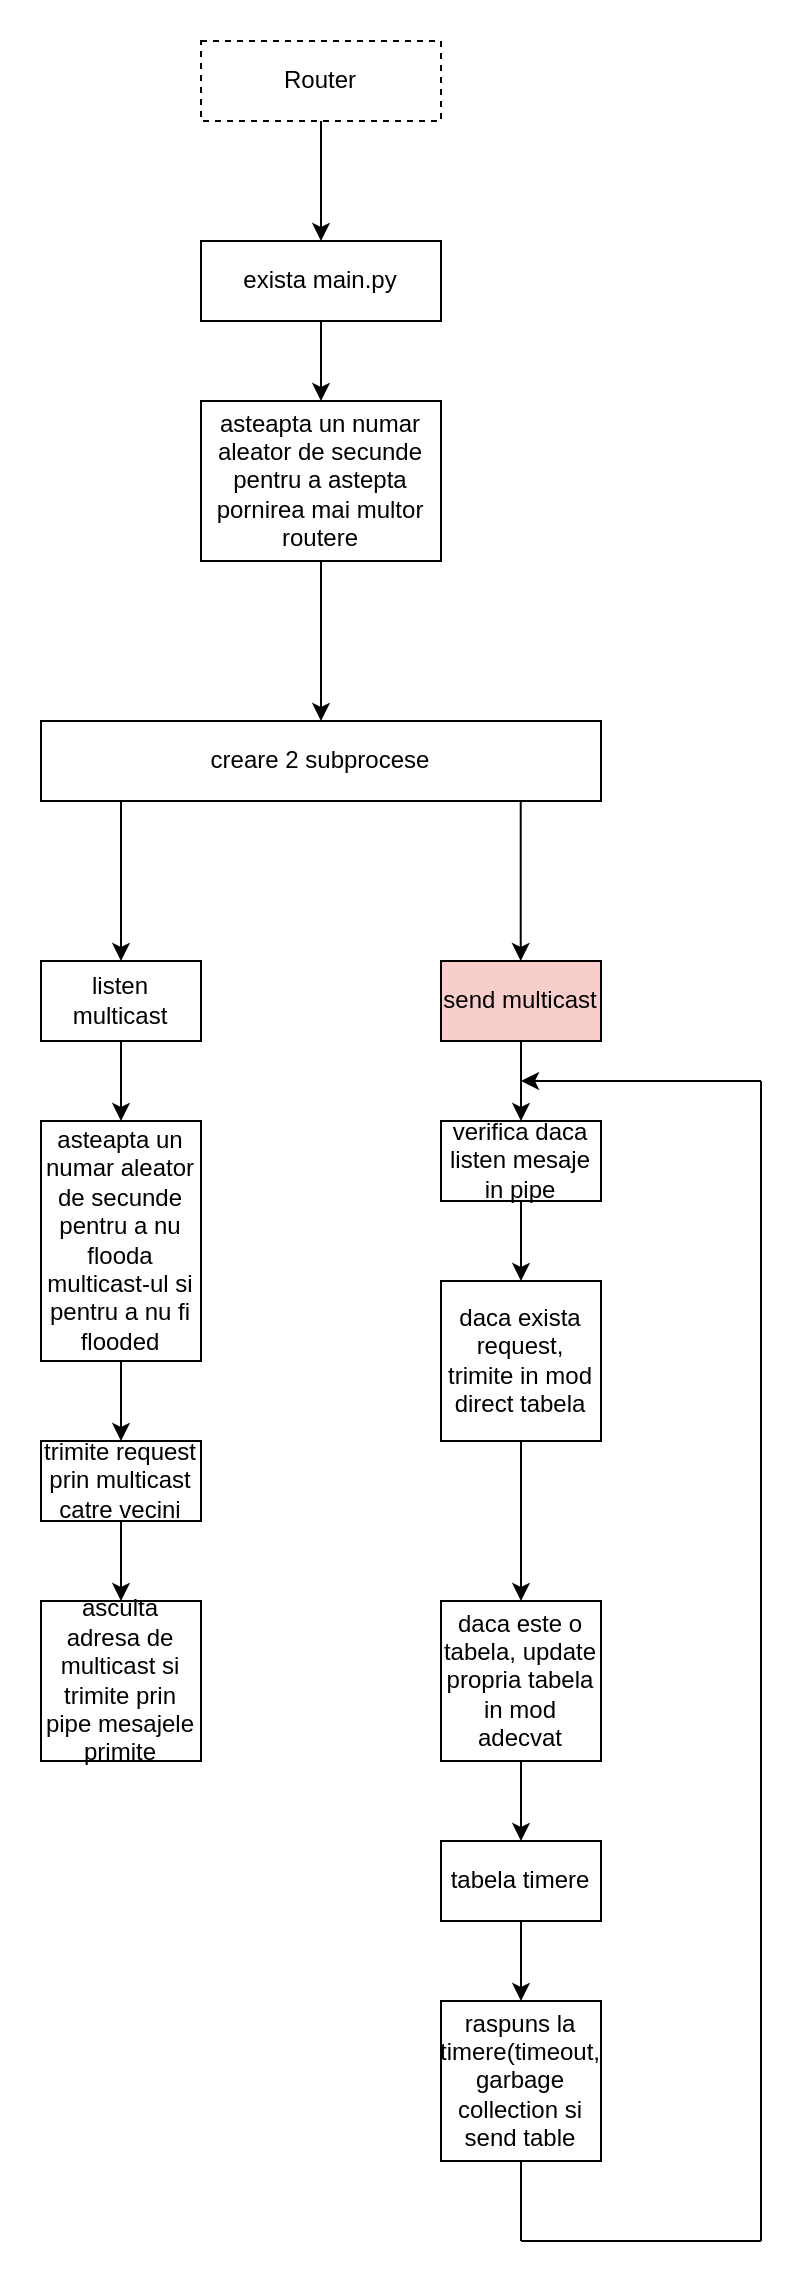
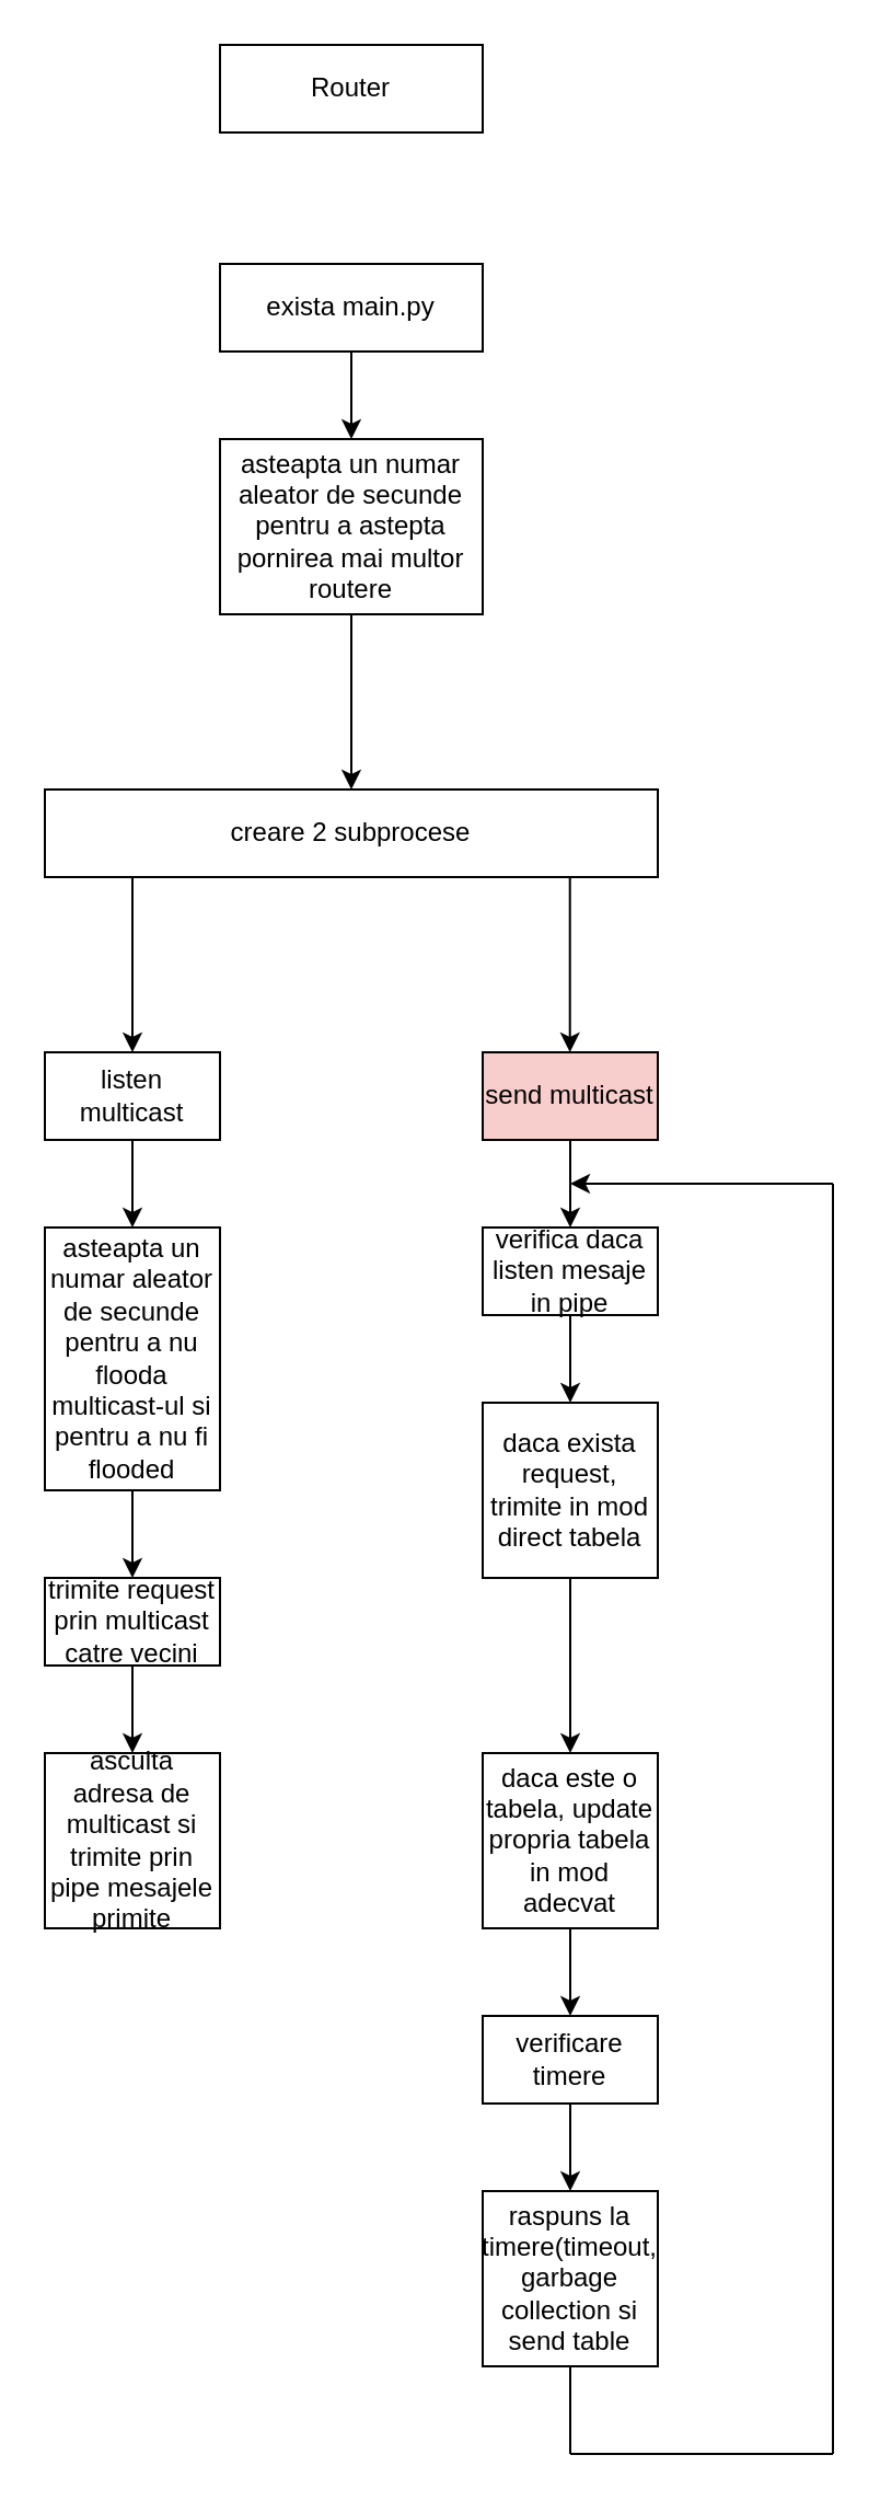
  <mxCell id="0" />
  <mxCell id="1" parent="0" />
- <mxCell id="2" value="Router" style="rounded=0;whiteSpace=wrap;html=1;dashed=1;" vertex="1" parent="1"><mxGeometry x="100" y="20" width="120" height="40" as="geometry" /></mxCell>
+ <mxCell id="2" value="Router" style="rounded=0;whiteSpace=wrap;html=1;" vertex="1" parent="1"><mxGeometry x="100" y="20" width="120" height="40" as="geometry" /></mxCell>
  <mxCell id="3" value="creare 2 subprocese" style="rounded=0;whiteSpace=wrap;html=1;" vertex="1" parent="1"><mxGeometry x="20" y="360" width="280" height="40" as="geometry" /></mxCell>
  <mxCell id="4" value="" style="endArrow=classic;html=1;rounded=0;exitX=0.25;exitY=1;exitDx=0;exitDy=0;" edge="1" parent="1"><mxGeometry width="50" height="50" relative="1" as="geometry"><mxPoint x="60" y="400" as="sourcePoint" /><mxPoint x="60" y="480" as="targetPoint" /></mxGeometry></mxCell>
  <mxCell id="5" value="" style="endArrow=classic;html=1;rounded=0;exitX=0.75;exitY=1;exitDx=0;exitDy=0;" edge="1" parent="1"><mxGeometry width="50" height="50" relative="1" as="geometry"><mxPoint x="259.86" y="400" as="sourcePoint" /><mxPoint x="259.86" y="480" as="targetPoint" /></mxGeometry></mxCell>
  <mxCell id="6" value="listen multicast" style="rounded=0;whiteSpace=wrap;html=1;" vertex="1" parent="1"><mxGeometry x="20" y="480" width="80" height="40" as="geometry" /></mxCell>
  <mxCell id="7" value="send multicast" style="rounded=0;whiteSpace=wrap;html=1;fillColor=#f8cecc;" vertex="1" parent="1"><mxGeometry x="220" y="480" width="80" height="40" as="geometry" /></mxCell>
  <mxCell id="8" value="" style="endArrow=classic;html=1;rounded=0;exitX=0.5;exitY=1;exitDx=0;exitDy=0;" edge="1" parent="1" source="6"><mxGeometry width="50" height="50" relative="1" as="geometry"><mxPoint x="140" y="470" as="sourcePoint" /><mxPoint x="60" y="560" as="targetPoint" /></mxGeometry></mxCell>
  <mxCell id="9" value="asteapta un numar aleator de secunde pentru a nu flooda multicast-ul si pentru a nu fi flooded" style="rounded=0;whiteSpace=wrap;html=1;" vertex="1" parent="1"><mxGeometry x="20" y="560" width="80" height="120" as="geometry" /></mxCell>
  <mxCell id="10" value="" style="endArrow=classic;html=1;rounded=0;exitX=0.5;exitY=1;exitDx=0;exitDy=0;" edge="1" parent="1" source="9"><mxGeometry width="50" height="50" relative="1" as="geometry"><mxPoint x="130" y="540" as="sourcePoint" /><mxPoint x="60" y="720" as="targetPoint" /></mxGeometry></mxCell>
  <mxCell id="11" value="trimite request prin multicast catre vecini" style="rounded=0;whiteSpace=wrap;html=1;" vertex="1" parent="1"><mxGeometry x="20" y="720" width="80" height="40" as="geometry" /></mxCell>
  <mxCell id="12" value="" style="endArrow=classic;html=1;rounded=0;exitX=0.5;exitY=1;exitDx=0;exitDy=0;" edge="1" parent="1" source="11"><mxGeometry width="50" height="50" relative="1" as="geometry"><mxPoint x="130" y="600" as="sourcePoint" /><mxPoint x="60" y="800" as="targetPoint" /></mxGeometry></mxCell>
  <mxCell id="13" value="asculta adresa de multicast si trimite prin pipe mesajele primite" style="rounded=0;whiteSpace=wrap;html=1;" vertex="1" parent="1"><mxGeometry x="20" y="800" width="80" height="80" as="geometry" /></mxCell>
  <mxCell id="14" value="" style="endArrow=classic;html=1;rounded=0;exitX=0.5;exitY=1;exitDx=0;exitDy=0;" edge="1" parent="1" source="7"><mxGeometry width="50" height="50" relative="1" as="geometry"><mxPoint x="100" y="720" as="sourcePoint" /><mxPoint x="260" y="560" as="targetPoint" /></mxGeometry></mxCell>
  <mxCell id="15" value="verifica daca listen mesaje in pipe" style="rounded=0;whiteSpace=wrap;html=1;" vertex="1" parent="1"><mxGeometry x="220" y="560" width="80" height="40" as="geometry" /></mxCell>
  <mxCell id="16" value="" style="endArrow=classic;html=1;rounded=0;exitX=0.5;exitY=1;exitDx=0;exitDy=0;" edge="1" parent="1" source="15"><mxGeometry width="50" height="50" relative="1" as="geometry"><mxPoint x="180" y="680" as="sourcePoint" /><mxPoint x="260" y="640" as="targetPoint" /></mxGeometry></mxCell>
  <mxCell id="17" value="daca exista request, trimite in mod direct tabela" style="rounded=0;whiteSpace=wrap;html=1;" vertex="1" parent="1"><mxGeometry x="220" y="640" width="80" height="80" as="geometry" /></mxCell>
  <mxCell id="18" value="" style="endArrow=classic;html=1;rounded=0;exitX=0.5;exitY=1;exitDx=0;exitDy=0;" edge="1" parent="1" source="17"><mxGeometry width="50" height="50" relative="1" as="geometry"><mxPoint x="250" y="760" as="sourcePoint" /><mxPoint x="260" y="800" as="targetPoint" /></mxGeometry></mxCell>
  <mxCell id="19" value="daca este o tabela, update propria tabela in mod adecvat" style="rounded=0;whiteSpace=wrap;html=1;" vertex="1" parent="1"><mxGeometry x="220" y="800" width="80" height="80" as="geometry" /></mxCell>
- <mxCell id="20" value="tabela timere" style="rounded=0;whiteSpace=wrap;html=1;" vertex="1" parent="1"><mxGeometry x="220" y="920" width="80" height="40" as="geometry" /></mxCell>
+ <mxCell id="20" value="verificare timere" style="rounded=0;whiteSpace=wrap;html=1;" vertex="1" parent="1"><mxGeometry x="220" y="920" width="80" height="40" as="geometry" /></mxCell>
  <mxCell id="21" value="raspuns la timere(timeout, garbage collection si send table" style="rounded=0;whiteSpace=wrap;html=1;" vertex="1" parent="1"><mxGeometry x="220" y="1000" width="80" height="80" as="geometry" /></mxCell>
  <mxCell id="22" value="" style="endArrow=classic;html=1;rounded=0;exitX=0.5;exitY=1;exitDx=0;exitDy=0;entryX=0.5;entryY=0;entryDx=0;entryDy=0;" edge="1" parent="1" source="19" target="20"><mxGeometry width="50" height="50" relative="1" as="geometry"><mxPoint x="130" y="910" as="sourcePoint" /><mxPoint x="170" y="940" as="targetPoint" /></mxGeometry></mxCell>
  <mxCell id="23" value="" style="endArrow=classic;html=1;rounded=0;exitX=0.5;exitY=1;exitDx=0;exitDy=0;entryX=0.5;entryY=0;entryDx=0;entryDy=0;" edge="1" parent="1" source="20" target="21"><mxGeometry width="50" height="50" relative="1" as="geometry"><mxPoint x="150" y="1030" as="sourcePoint" /><mxPoint x="170" y="960" as="targetPoint" /></mxGeometry></mxCell>
  <mxCell id="24" value="" style="endArrow=none;html=1;rounded=0;exitX=0.5;exitY=1;exitDx=0;exitDy=0;" edge="1" parent="1" source="21"><mxGeometry width="50" height="50" relative="1" as="geometry"><mxPoint x="150" y="850" as="sourcePoint" /><mxPoint x="260" y="1120" as="targetPoint" /></mxGeometry></mxCell>
  <mxCell id="25" value="" style="endArrow=none;html=1;rounded=0;" edge="1" parent="1"><mxGeometry width="50" height="50" relative="1" as="geometry"><mxPoint x="260" y="1120" as="sourcePoint" /><mxPoint x="380" y="1120" as="targetPoint" /></mxGeometry></mxCell>
  <mxCell id="26" value="" style="endArrow=none;html=1;rounded=0;" edge="1" parent="1"><mxGeometry width="50" height="50" relative="1" as="geometry"><mxPoint x="380" y="1120" as="sourcePoint" /><mxPoint x="380" y="540" as="targetPoint" /></mxGeometry></mxCell>
  <mxCell id="27" value="" style="endArrow=classic;html=1;rounded=0;" edge="1" parent="1"><mxGeometry width="50" height="50" relative="1" as="geometry"><mxPoint x="380" y="540" as="sourcePoint" /><mxPoint x="260" y="540" as="targetPoint" /></mxGeometry></mxCell>
- <mxCell id="28" value="" style="endArrow=classic;html=1;rounded=0;exitX=0.5;exitY=1;exitDx=0;exitDy=0;" edge="1" parent="1" source="2" target="29"><mxGeometry width="50" height="50" relative="1" as="geometry"><mxPoint x="210" y="360" as="sourcePoint" /><mxPoint x="160" y="120" as="targetPoint" /></mxGeometry></mxCell>
  <mxCell id="29" value="exista main.py" style="rounded=0;whiteSpace=wrap;html=1;" vertex="1" parent="1"><mxGeometry x="100" y="120" width="120" height="40" as="geometry" /></mxCell>
  <mxCell id="30" style="edgeStyle=orthogonalEdgeStyle;rounded=0;orthogonalLoop=1;jettySize=auto;html=1;exitX=0.5;exitY=1;exitDx=0;exitDy=0;" edge="1" parent="1" source="29" target="29"><mxGeometry relative="1" as="geometry" /></mxCell>
  <mxCell id="31" value="asteapta un numar aleator de secunde pentru a astepta pornirea mai multor routere" style="rounded=0;whiteSpace=wrap;html=1;" vertex="1" parent="1"><mxGeometry x="100" y="200" width="120" height="80" as="geometry" /></mxCell>
  <mxCell id="32" value="" style="endArrow=classic;html=1;rounded=0;exitX=0.5;exitY=1;exitDx=0;exitDy=0;entryX=0.5;entryY=0;entryDx=0;entryDy=0;" edge="1" parent="1" source="29" target="31"><mxGeometry width="50" height="50" relative="1" as="geometry"><mxPoint x="260" y="220" as="sourcePoint" /><mxPoint x="310" y="260" as="targetPoint" /></mxGeometry></mxCell>
  <mxCell id="33" value="" style="endArrow=classic;html=1;rounded=0;exitX=0.5;exitY=1;exitDx=0;exitDy=0;entryX=0.5;entryY=0;entryDx=0;entryDy=0;" edge="1" parent="1" source="31" target="3"><mxGeometry width="50" height="50" relative="1" as="geometry"><mxPoint x="210" y="360" as="sourcePoint" /><mxPoint x="300" y="290" as="targetPoint" /></mxGeometry></mxCell>
